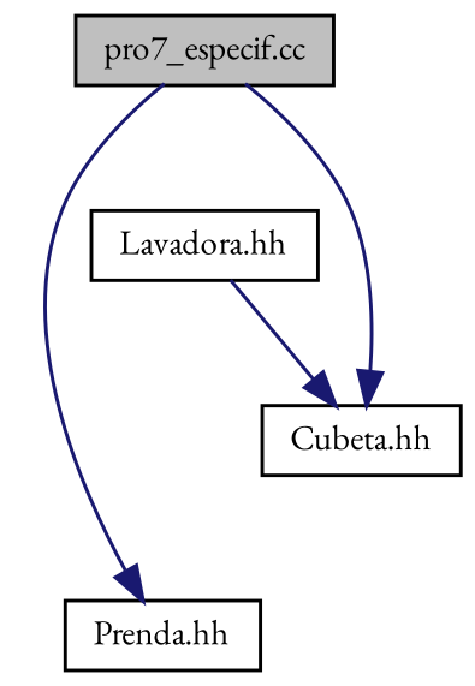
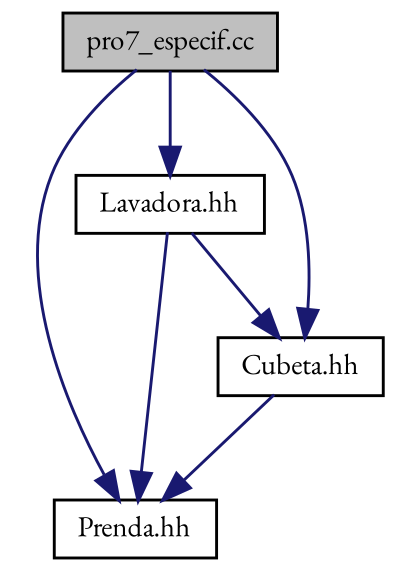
  digraph {
    fontname="EB Garamond"
    node [color=black fillcolor=white fontname="EB Garamond" fontsize=10 shape=record style=filled]
    edge [color=midnightblue fontname="EB Garamond" fontsize=10 labelfontname=FreeSans labelfontsize=10 style=solid]
    n1 [fillcolor=grey75 fontcolor=black height=0.2 label="pro7_especif.cc" width=0.4]
    n2 [height=0.2 label="Prenda.hh" width=0.4]
    n3 [height=0.2 label="Lavadora.hh" width=0.4]
    n4 [height=0.2 label="Cubeta.hh" width=0.4]
    n1 -> n2
+   n1 -> n3
    n1 -> n4
+   n3 -> n2
    n3 -> n4
+   n4 -> n2
  }
